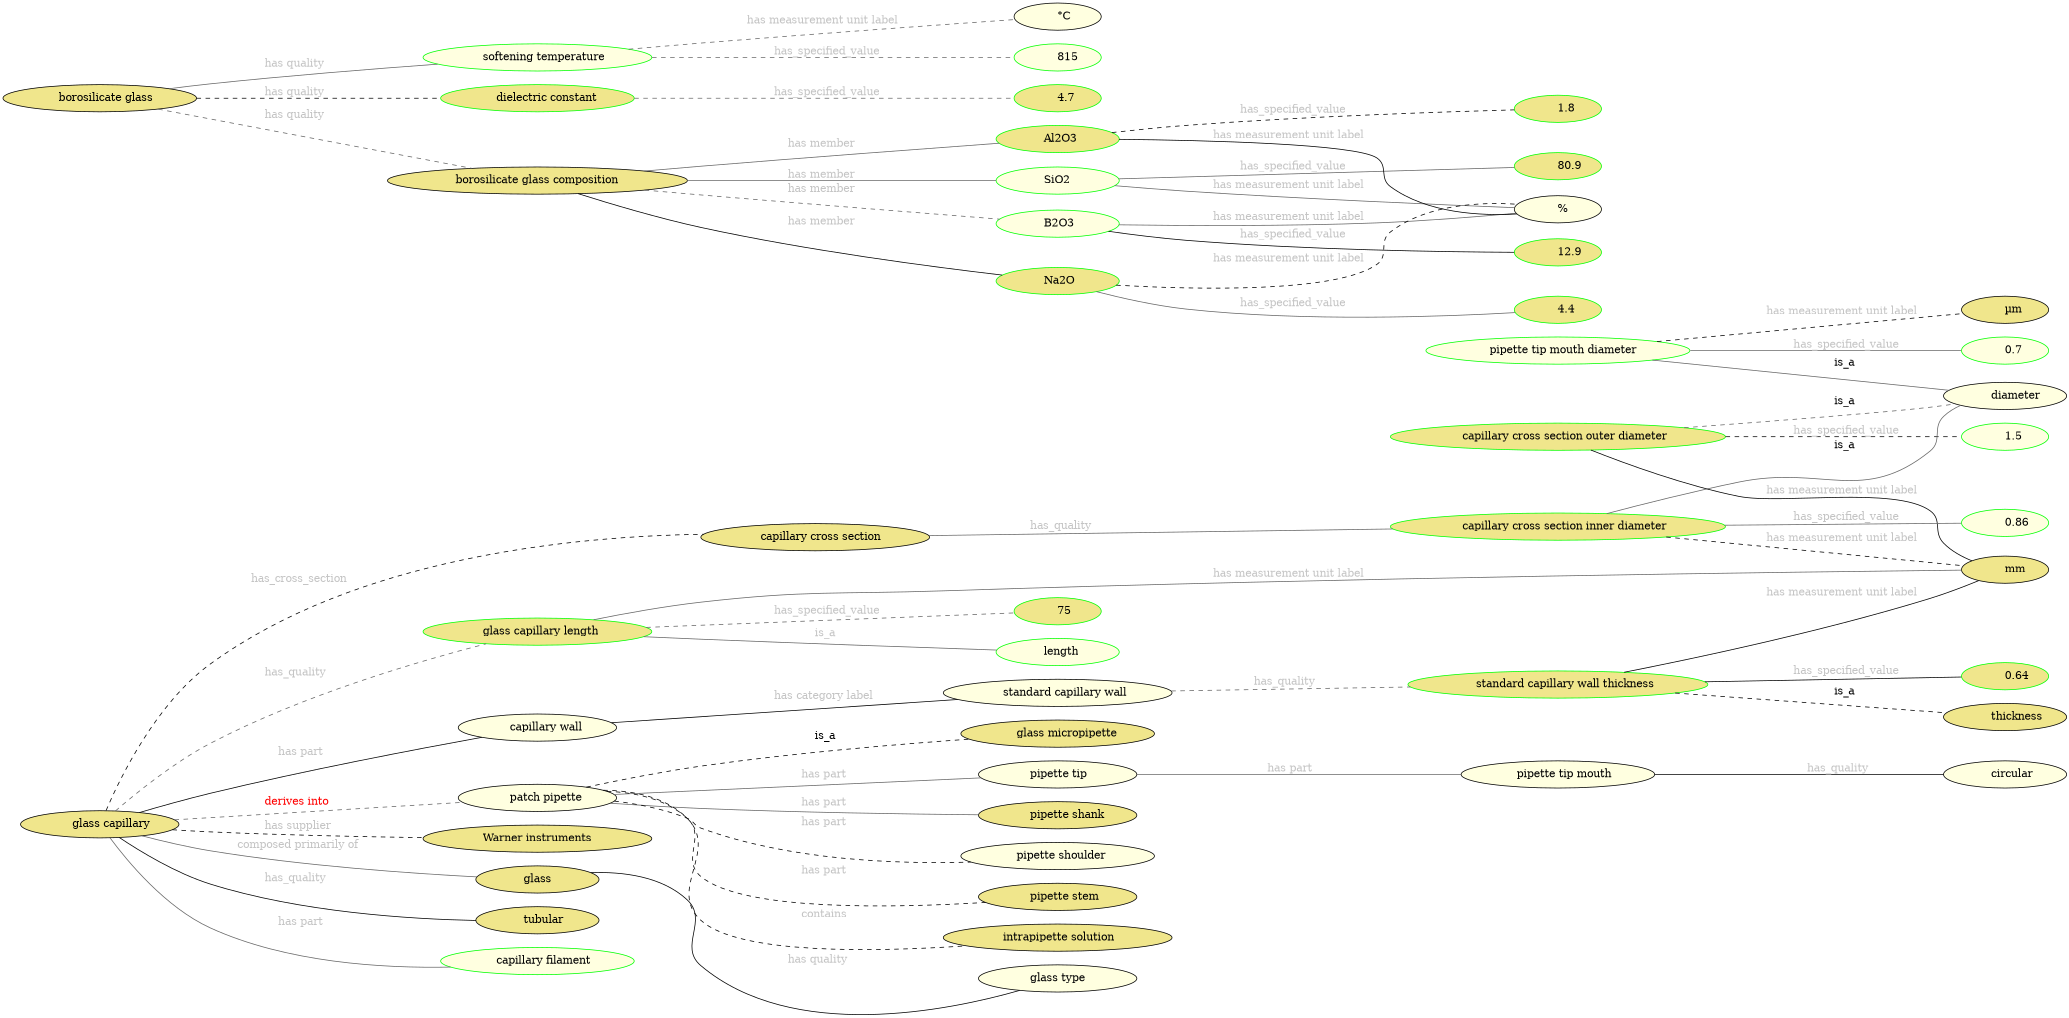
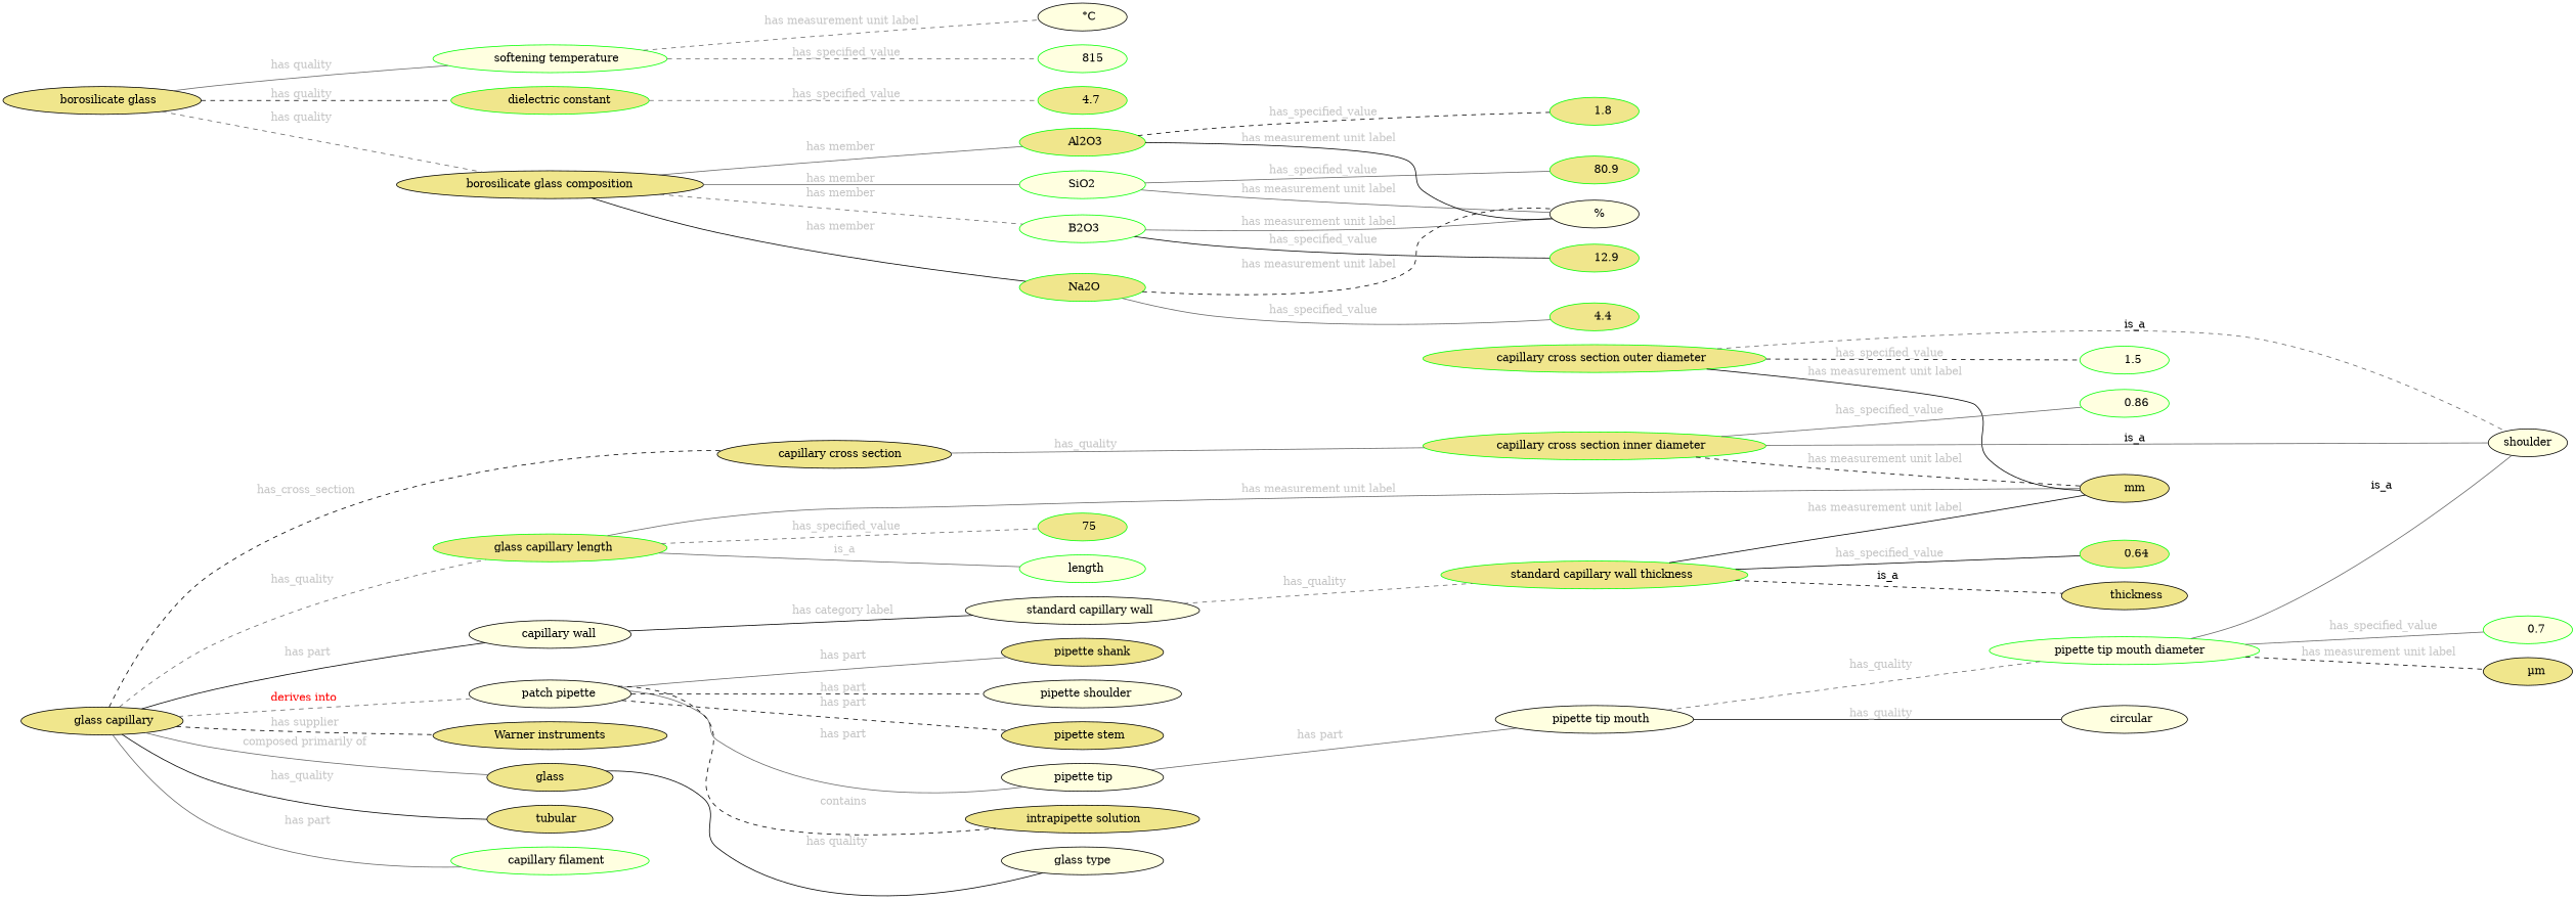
  graph {
    overlap_scaling=5
    rankdir=LR
    node [fillcolor=khaki style=filled]
    edge [color=gray40 fontcolor="#c4c4c4" style=solid]
    "	pipette tip mouth diameter	" [color=green fillcolor=lightyellow]
    "	0.7	" [color=green fillcolor=lightyellow]
    "	glass capillary length	" [color=green]
    "	75	" [color=green]
    "	capillary cross section outer diameter	" [color=green]
    "	1.5	" [color=green fillcolor=lightyellow]
    "	capillary cross section inner diameter	" [color=green]
    "	0.86	" [color=green fillcolor=lightyellow]
    "	standard capillary wall thickness	" [color=green]
    "	0.64	" [color=green]
    "	softening temperature	" [color=green fillcolor=lightyellow]
    "	815	" [color=green fillcolor=lightyellow]
    "	dielectric constant	" [color=green]
    "	4.7	" [color=green]
    "	SiO2	" [color=green fillcolor=lightyellow]
    "	80.9	" [color=green]
    "	B2O3	" [color=green fillcolor=lightyellow]
    "	12.9	" [color=green]
    "	Na2O	" [color=green]
    "	4.4	" [color=green]
    "	Al2O3	" [color=green]
    "	1.8	" [color=green]
-   "	diameter	" [fillcolor=lightyellow]
+   "	diameter	" [fillcolor=lightyellow label=shoulder]
    "	µm	"
    "	length	" [color=green fillcolor=lightyellow]
    "	mm	"
    "	thickness	"
    "	°C	" [fillcolor=lightyellow]
    "	%	" [fillcolor=lightyellow]
    "	glass capillary	"
    "	patch pipette	" [fillcolor=lightyellow]
    "	Warner instruments	"
    "	glass	"
    "	tubular	"
    "	capillary wall	" [fillcolor=lightyellow]
    "	capillary filament	" [color=green fillcolor=lightyellow]
    "	capillary cross section	"
-   "	glass micropipette	"
    "	pipette tip	" [fillcolor=lightyellow]
    "	pipette shank	"
    "	pipette shoulder	" [fillcolor=lightyellow]
    "	pipette stem	"
    "	intrapipette solution	"
    "	glass type	" [fillcolor=lightyellow]
    "	standard capillary wall	" [fillcolor=lightyellow]
    "	pipette tip mouth	" [fillcolor=lightyellow]
    "	circular	" [fillcolor=lightyellow]
    "	borosilicate glass	"
    "	borosilicate glass composition	"
    subgraph sub_1 {
      "	pipette tip mouth diameter	"
      "	0.7	"
      "	glass capillary length	"
      "	75	"
      "	capillary cross section outer diameter	"
      "	1.5	"
      "	capillary cross section inner diameter	"
      "	0.86	"
      "	standard capillary wall thickness	"
      "	0.64	"
      "	softening temperature	"
      "	815	"
      "	dielectric constant	"
      "	4.7	"
      "	SiO2	"
      "	80.9	"
      "	B2O3	"
      "	12.9	"
      "	Na2O	"
      "	4.4	"
      "	Al2O3	"
      "	1.8	"
    }
    "	pipette tip mouth diameter	" -- "	0.7	" [label="	has_specified_value	"]
    "	pipette tip mouth diameter	" -- "	diameter	" [fontcolor="#000000" label="	is_a	"]
    "	pipette tip mouth diameter	" -- "	µm	" [color=black label="	has measurement unit label	" style=dashed]
    "	glass capillary length	" -- "	75	" [label="	has_specified_value	" style=dashed]
    "	glass capillary length	" -- "	length	" [label="	is_a	"]
    "	glass capillary length	" -- "	mm	" [label="	has measurement unit label	"]
    "	capillary cross section outer diameter	" -- "	1.5	" [color=black label="	has_specified_value	" style=dashed]
    "	capillary cross section outer diameter	" -- "	diameter	" [fontcolor="#000000" label="	is_a	" style=dashed]
    "	capillary cross section outer diameter	" -- "	mm	" [color=black label="	has measurement unit label	"]
    "	capillary cross section inner diameter	" -- "	0.86	" [label="	has_specified_value	"]
    "	capillary cross section inner diameter	" -- "	diameter	" [fontcolor="#000000" label="	is_a	"]
    "	capillary cross section inner diameter	" -- "	mm	" [color=black label="	has measurement unit label	" style=dashed]
    "	standard capillary wall thickness	" -- "	0.64	" [color=black label="	has_specified_value	"]
    "	standard capillary wall thickness	" -- "	mm	" [color=black label="	has measurement unit label	"]
    "	standard capillary wall thickness	" -- "	thickness	" [color=black fontcolor="#000000" label="	is_a	" style=dashed]
    "	softening temperature	" -- "	815	" [label="	has_specified_value	" style=dashed]
    "	softening temperature	" -- "	°C	" [label="	has measurement unit label	" style=dashed]
    "	dielectric constant	" -- "	4.7	" [label="	has_specified_value	" style=dashed]
    "	SiO2	" -- "	80.9	" [label="	has_specified_value	"]
    "	SiO2	" -- "	%	" [label="	has measurement unit label	"]
    "	B2O3	" -- "	12.9	" [color=black label="	has_specified_value	"]
    "	B2O3	" -- "	%	" [label="	has measurement unit label	"]
    "	Na2O	" -- "	4.4	" [label="	has_specified_value	"]
    "	Na2O	" -- "	%	" [color=black label="	has measurement unit label	" style=dashed]
    "	Al2O3	" -- "	1.8	" [color=black label="	has_specified_value	" style=dashed]
    "	Al2O3	" -- "	%	" [color=black label="	has measurement unit label	"]
    "	glass capillary	" -- "	glass capillary length	" [label="	has_quality	" style=dashed]
    "	glass capillary	" -- "	patch pipette	" [fontcolor=red label="	derives into	" style=dashed]
    "	glass capillary	" -- "	Warner instruments	" [color=black label="	has supplier	" style=dashed]
    "	glass capillary	" -- "	glass	" [label="	composed primarily of	"]
    "	glass capillary	" -- "	tubular	" [color=black label="	has_quality	"]
    "	glass capillary	" -- "	capillary wall	" [color=black label="	has part	"]
    "	glass capillary	" -- "	capillary filament	" [label="	has part	"]
    "	glass capillary	" -- "	capillary cross section	" [color=black label="	has_cross_section	" style=dashed]
-   "	patch pipette	" -- "	glass micropipette	" [color=black fontcolor="#000000" label="	is_a	" style=dashed]
    "	patch pipette	" -- "	pipette tip	" [label="	has part	"]
    "	patch pipette	" -- "	pipette shank	" [label="	has part	"]
    "	patch pipette	" -- "	pipette shoulder	" [color=black label="	has part	" style=dashed]
    "	patch pipette	" -- "	pipette stem	" [color=black label="	has part	" style=dashed]
    "	patch pipette	" -- "	intrapipette solution	" [color=black label="	contains	" style=dashed]
    "	glass	" -- "	glass type	" [color=black label="	has quality	"]
    "	capillary wall	" -- "	standard capillary wall	" [color=black label="	has category label	"]
    "	capillary cross section	" -- "	capillary cross section inner diameter	" [label="	has_quality	"]
    "	pipette tip	" -- "	pipette tip mouth	" [label="	has part	"]
    "	standard capillary wall	" -- "	standard capillary wall thickness	" [label="	has_quality	" style=dashed]
+   "	pipette tip mouth	" -- "	pipette tip mouth diameter	" [label="	has_quality	" style=dashed]
    "	pipette tip mouth	" -- "	circular	" [color=black label="	has_quality	"]
    "	borosilicate glass	" -- "	softening temperature	" [label="	has quality	"]
    "	borosilicate glass	" -- "	dielectric constant	" [color=black label="	has quality	" style=dashed]
    "	borosilicate glass	" -- "	borosilicate glass composition	" [label="	has quality	" style=dashed]
    "	borosilicate glass composition	" -- "	SiO2	" [label="	has member	"]
    "	borosilicate glass composition	" -- "	B2O3	" [label="	has member	" style=dashed]
    "	borosilicate glass composition	" -- "	Na2O	" [color=black label="	has member	"]
    "	borosilicate glass composition	" -- "	Al2O3	" [label="	has member	"]
  }
